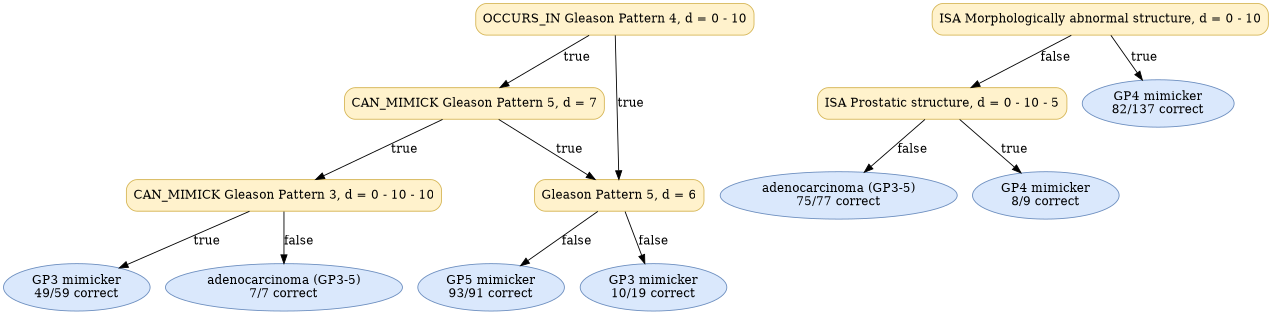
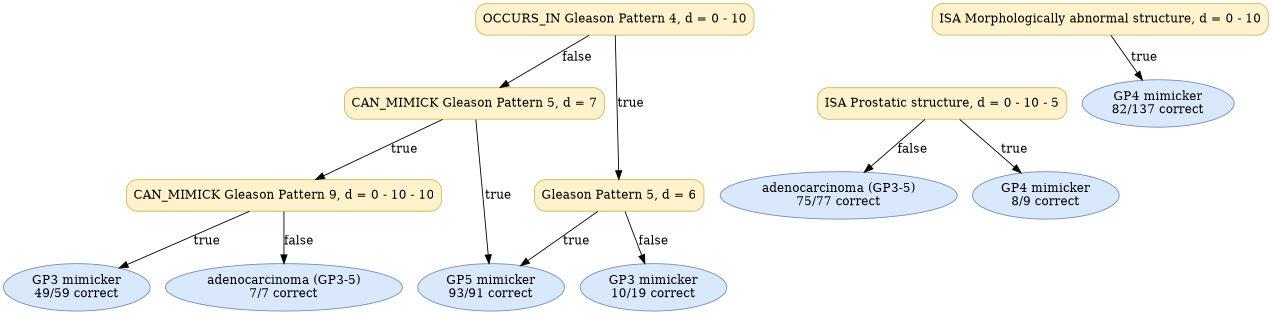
  digraph {
    fontname="Times-Roman"
    node [color="#6C8EBF" fillcolor="#DAE8FC" fontname="Times-Roman" shape=ellipse style="rounded,filled"]
    n1 [color="#D6B656" fillcolor="#FFF2CC" label="OCCURS_IN Gleason Pattern 4, d = 0 - 10" shape=box]
    n2 [color="#D6B656" fillcolor="#FFF2CC" label="CAN_MIMICK Gleason Pattern 5, d = 7" shape=box]
    n3 [color="#D6B656" fillcolor="#FFF2CC" label="Gleason Pattern 5, d = 6" shape=box]
-   n4 [color="#D6B656" fillcolor="#FFF2CC" label="CAN_MIMICK Gleason Pattern 3, d = 0 - 10 - 10" shape=box]
+   n4 [color="#D6B656" fillcolor="#FFF2CC" label="CAN_MIMICK Gleason Pattern 9, d = 0 - 10 - 10" shape=box]
    n5 [color="#D6B656" fillcolor="#FFF2CC" label="ISA Morphologically abnormal structure, d = 0 - 10" shape=box]
    n6 [color="#D6B656" fillcolor="#FFF2CC" label="ISA Prostatic structure, d = 0 - 10 - 5" shape=box]
    n7 [label=<GP4 mimicker<br/>82/137 correct>]
    n8 [label=<adenocarcinoma (GP3-5)<br/>7/7 correct>]
    n9 [label=<GP3 mimicker<br/>49/59 correct>]
    n10 [label=<GP3 mimicker<br/>10/19 correct>]
    n11 [label=<GP5 mimicker<br/>93/91 correct>]
    n12 [label=<adenocarcinoma (GP3-5)<br/>75/77 correct>]
    n13 [label=<GP4 mimicker<br/>8/9 correct>]
-   n1 -> n2 [label=true]
+   n1 -> n2 [label=false]
    n1 -> n3 [label=true]
-   n2 -> n3 [label=true]
+   n2 -> n11 [label=true]
    n2 -> n4 [label=true]
    n3 -> n10 [label=false]
-   n3 -> n11 [label=false]
+   n3 -> n11 [label=true]
    n4 -> n8 [label=false]
    n4 -> n9 [label=true]
-   n5 -> n6 [label=false]
    n5 -> n7 [label=true]
    n6 -> n12 [label=false]
    n6 -> n13 [label=true]
  }
